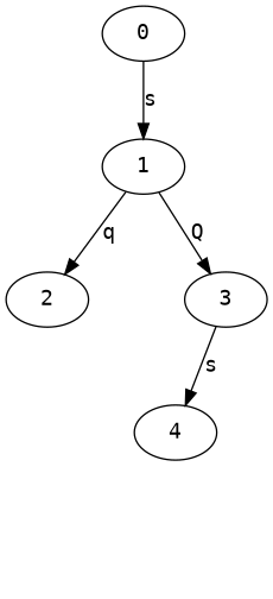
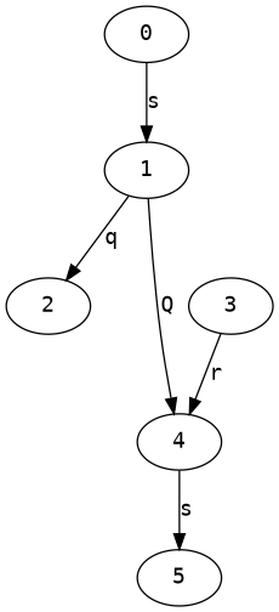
  digraph {
    fontname="DejaVu Sans Mono"
    node [fontname="DejaVu Sans Mono"]
    edge [fontname="DejaVu Sans Mono"]
    0
    1
    2
    4
+   5
    3
    0 -> 1 [label=s]
    1 -> 2 [label=q]
-   1 -> 3 [label=Q]
-   3 -> 4 [label=s]
+   1 -> 4 [label=Q]
+   4 -> 5 [label=s]
+   3 -> 4 [label=r]
  }
